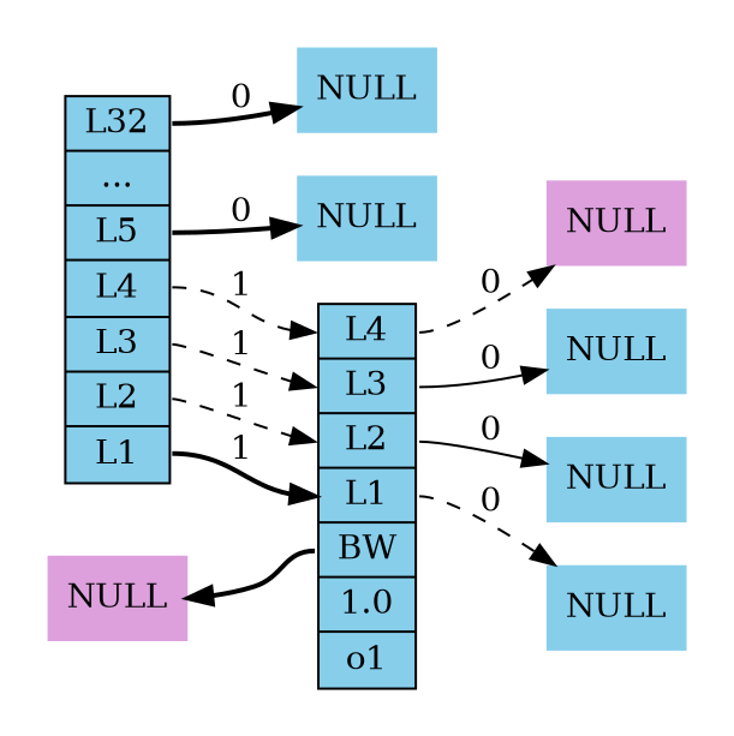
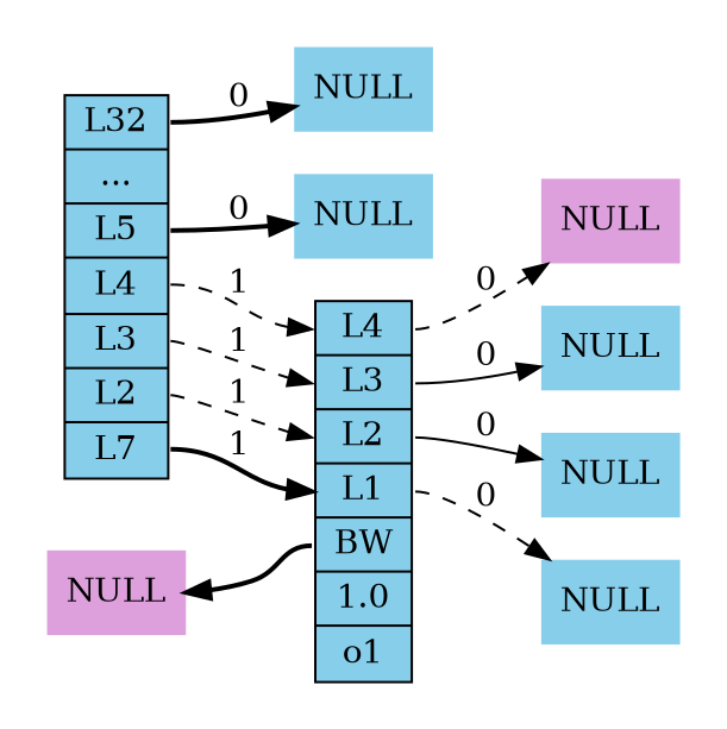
  digraph {
    rankdir=LR
    node [fillcolor=skyblue shape=plaintext style=filled]
    edge [style=dashed tailport=l4]
    n1 [label=NULL width=0.5]
    n2 [label=NULL width=0.5]
    n3 [label=NULL width=0.5]
    n4 [fillcolor=plum label=NULL width=0.5]
-   n5 [label=" <l32> L32 | ... | <l5> L5 | <l4> L4 | <l3> L3 | <l2> L2 | <l1> L1 " shape=record width=0.5]
+   n5 [label=" <l32> L32 | ... | <l5> L5 | <l4> L4 | <l3> L3 | <l2> L2 | <l1> L7 " shape=record width=0.5]
    n6 [fillcolor=plum label=NULL width=0.5]
    n7 [label=NULL width=0.5]
    n8 [label=NULL width=0.5]
    n9 [label=" <l4> L4 | <l3> L3 | <l2> L2 | <l1> L1 | <backward> BW | 1.0 | <obj> o1 " shape=record width=0.5]
    subgraph cluster_1 {
      style=invisible
      n1
      n2
      n3
      n4
    }
    subgraph cluster_2 {
      style=invisible
      n5
      n6
      n7
      n8
      n9
    }
    n5 -> n7 [label=0 style=bold tailport=l5]
    n5 -> n8 [label=0 style=bold tailport=l32]
    n5 -> n9 [headport=l4 label=1]
    n5 -> n9 [headport=l3 label=1 tailport=l3]
    n5 -> n9 [headport=l2 label=1 tailport=l2]
    n5 -> n9 [headport=l1 label=1 style=bold tailport=l1]
    n6 -> n9 [dir=back headport=backward style=bold]
    n9 -> n1 [label=0 tailport=l1]
    n9 -> n2 [label=0 style=solid tailport=l2]
    n9 -> n3 [label=0 style=solid tailport=l3]
    n9 -> n4 [label=0]
  }
